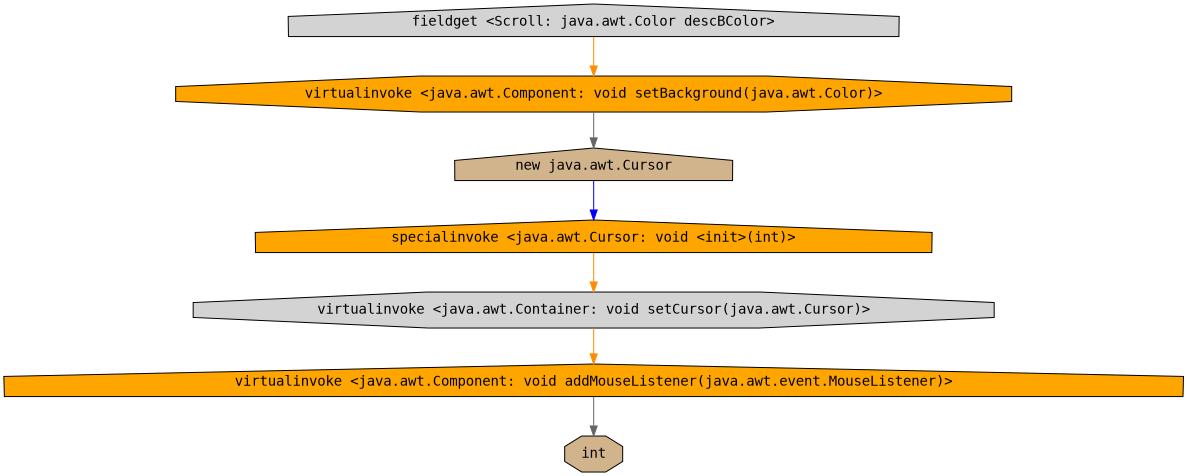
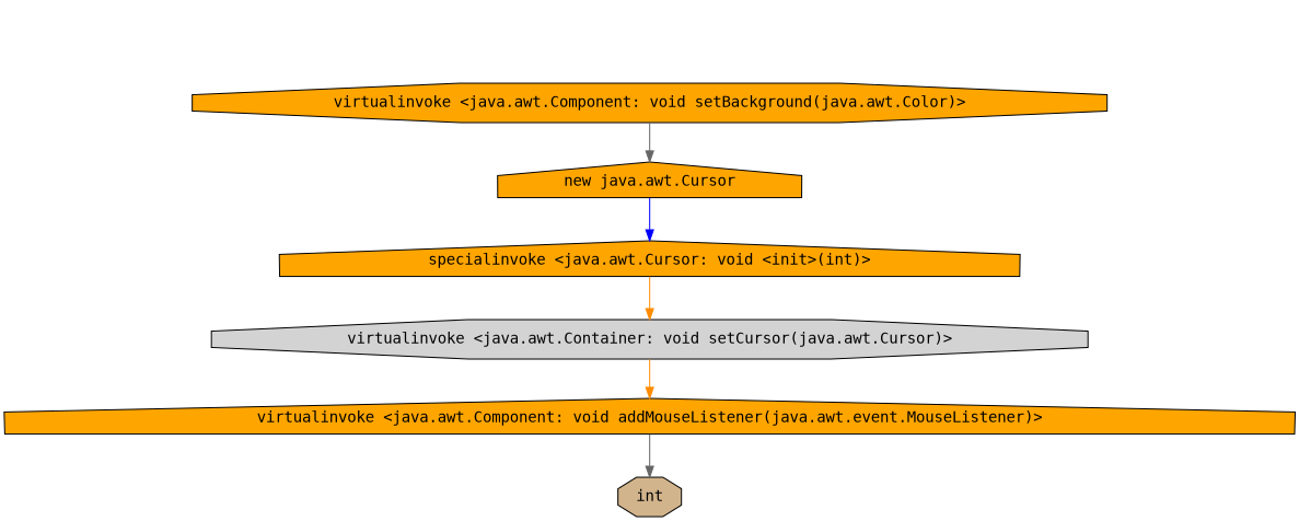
  digraph {
    fontname="DejaVu Sans Mono"
    node [fillcolor=orange fontname="DejaVu Sans Mono" shape=house style=filled]
    edge [color=darkorange fontname="DejaVu Sans Mono"]
-   "fieldget <Scroll: java.awt.Color descBColor>" [fillcolor=lightgrey]
    "virtualinvoke <java.awt.Component: void setBackground(java.awt.Color)>" [shape=octagon]
-   "new java.awt.Cursor" [fillcolor=tan]
+   "new java.awt.Cursor"
    "specialinvoke <java.awt.Cursor: void <init>(int)>"
    "virtualinvoke <java.awt.Container: void setCursor(java.awt.Cursor)>" [fillcolor=lightgrey shape=octagon]
    "virtualinvoke <java.awt.Component: void addMouseListener(java.awt.event.MouseListener)>"
    n7 [fillcolor=tan label=int shape=octagon]
-   "fieldget <Scroll: java.awt.Color descBColor>" -> "virtualinvoke <java.awt.Component: void setBackground(java.awt.Color)>"
    "virtualinvoke <java.awt.Component: void setBackground(java.awt.Color)>" -> "new java.awt.Cursor" [color=gray40]
    "new java.awt.Cursor" -> "specialinvoke <java.awt.Cursor: void <init>(int)>" [color=blue]
    "specialinvoke <java.awt.Cursor: void <init>(int)>" -> "virtualinvoke <java.awt.Container: void setCursor(java.awt.Cursor)>"
    "virtualinvoke <java.awt.Container: void setCursor(java.awt.Cursor)>" -> "virtualinvoke <java.awt.Component: void addMouseListener(java.awt.event.MouseListener)>"
    "virtualinvoke <java.awt.Component: void addMouseListener(java.awt.event.MouseListener)>" -> n7 [color=gray40]
  }
